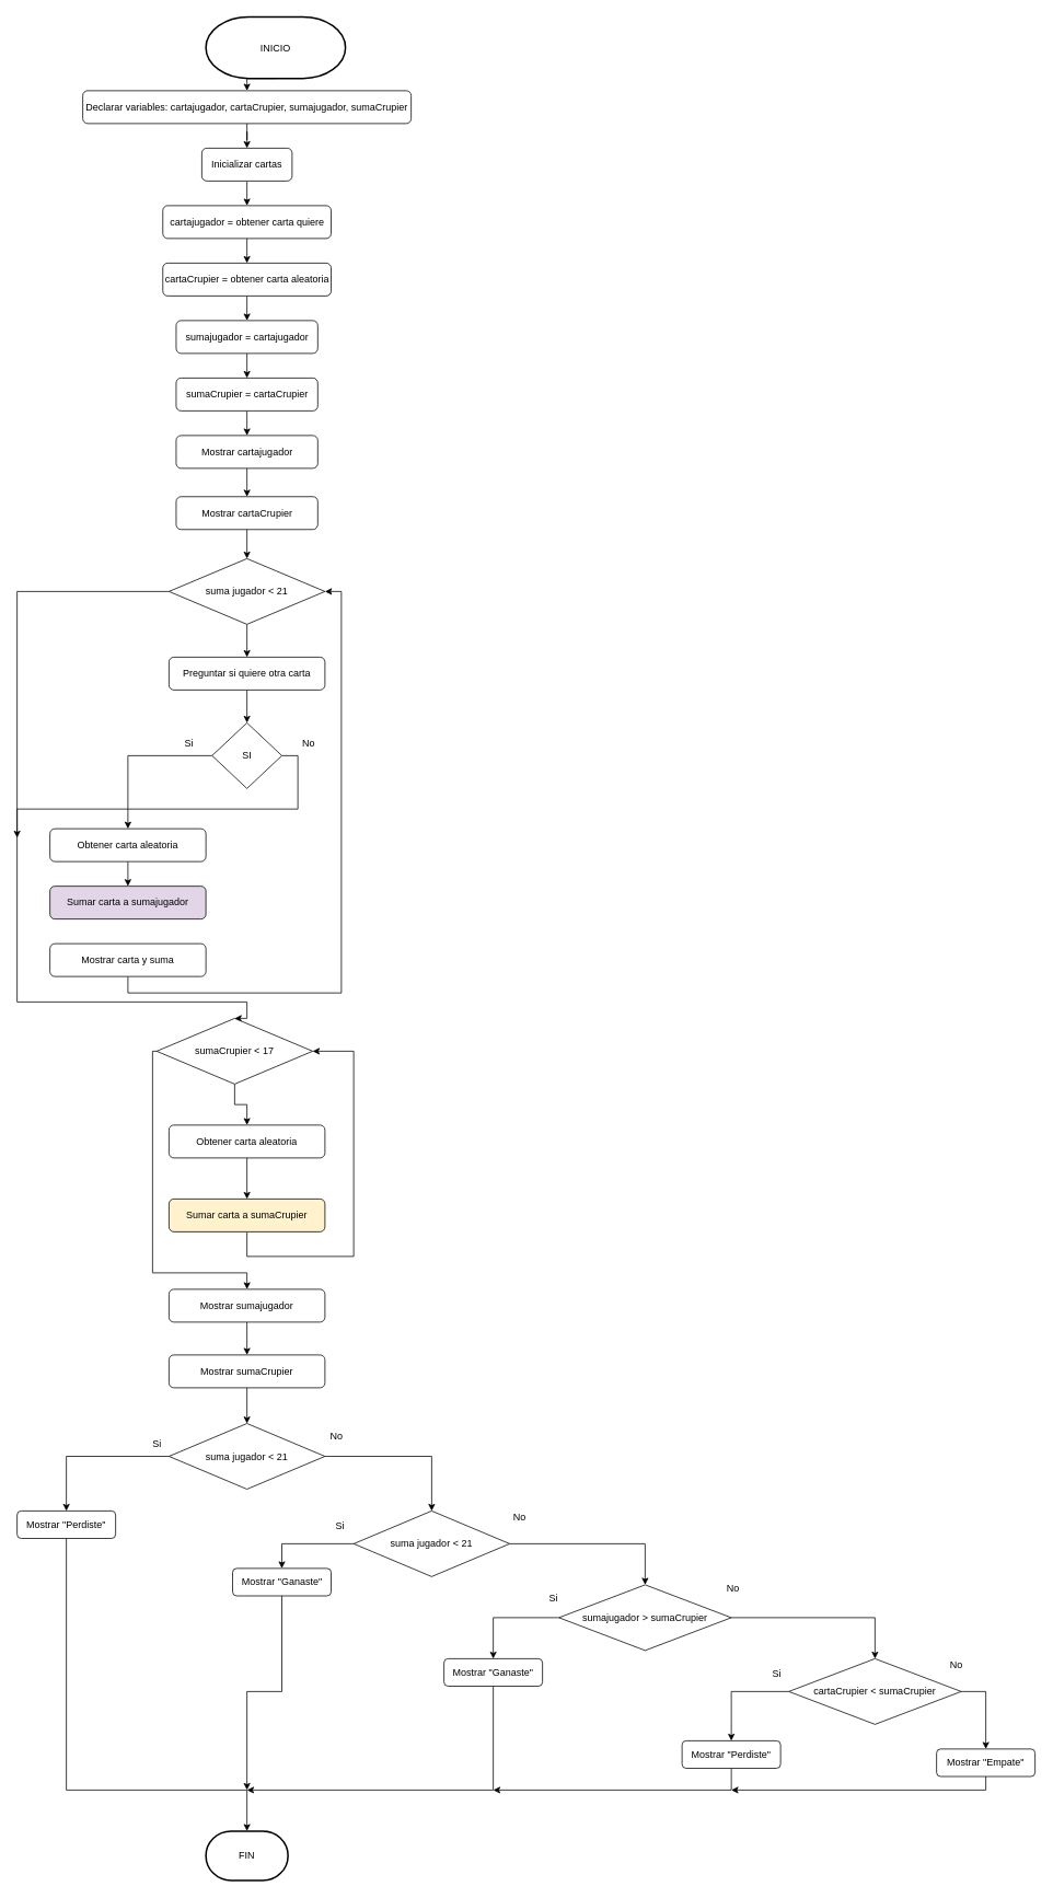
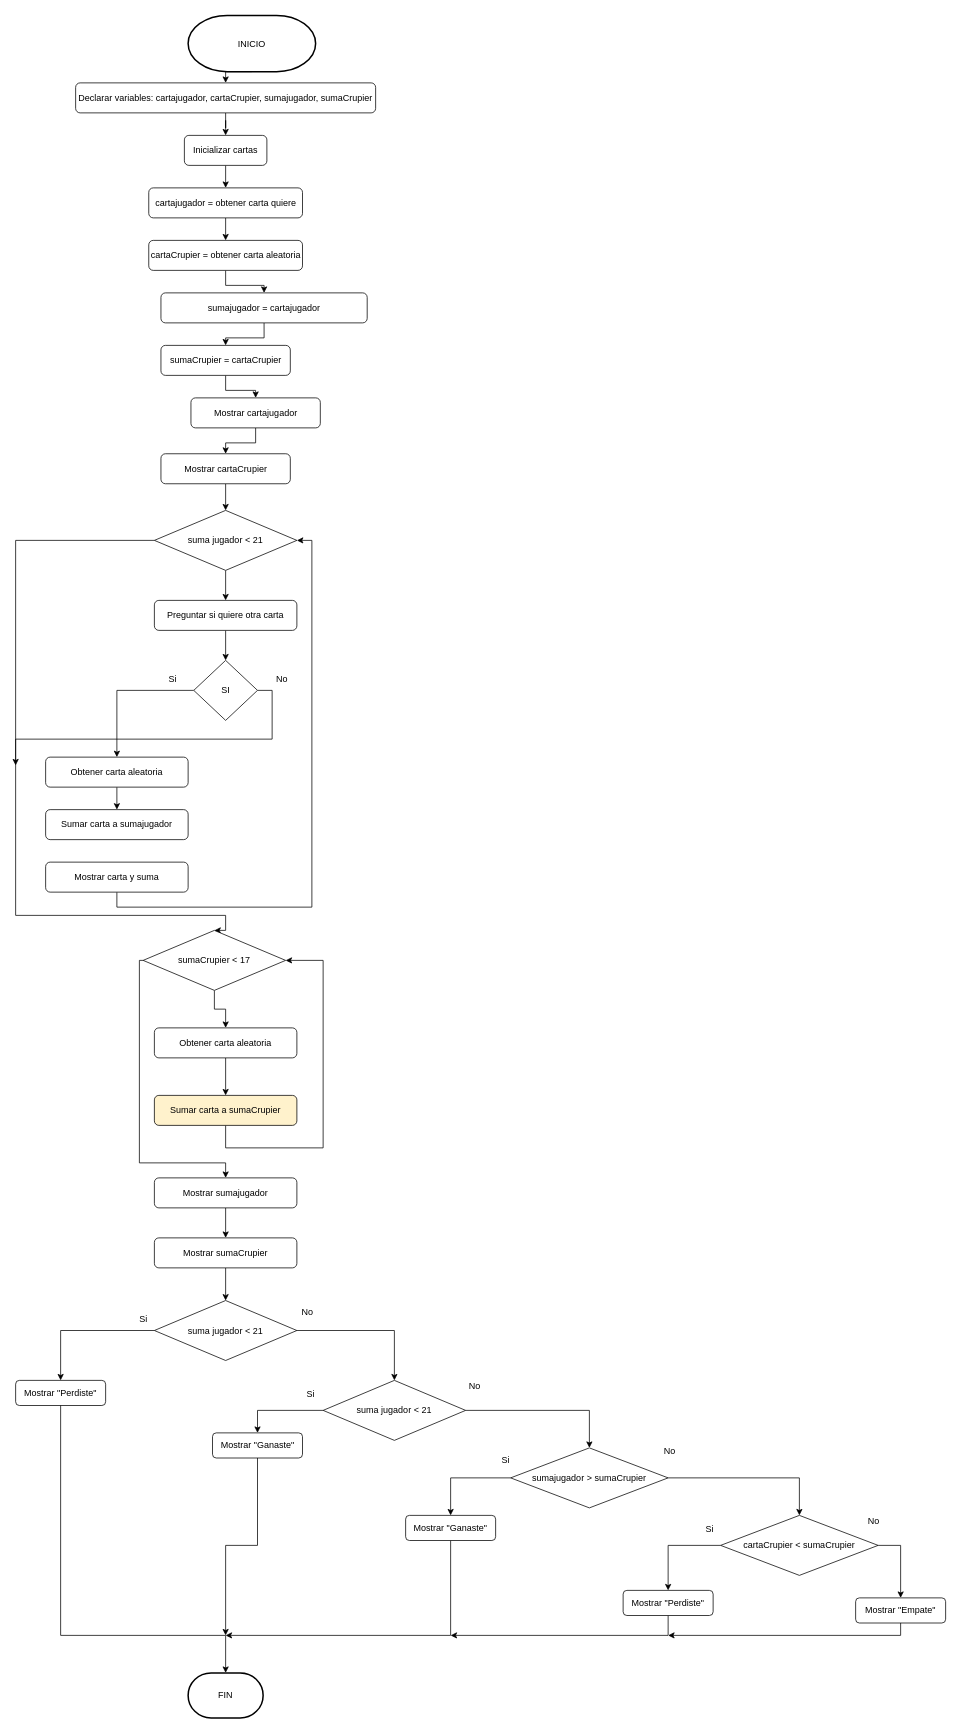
  <mxCell id="0" />
  <mxCell id="1" parent="0" />
  <mxCell id="2" style="edgeStyle=orthogonalEdgeStyle;rounded=0;orthogonalLoop=1;jettySize=auto;html=1;exitX=0.5;exitY=1;exitDx=0;exitDy=0;exitPerimeter=0;entryX=0.5;entryY=0;entryDx=0;entryDy=0;" edge="1" parent="1" source="3" target="5"><mxGeometry relative="1" as="geometry" /></mxCell>
  <mxCell id="3" value="INICIO" style="strokeWidth=2;html=1;shape=mxgraph.flowchart.terminator;whiteSpace=wrap;" vertex="1" parent="1"><mxGeometry x="250" y="20" width="170" height="75" as="geometry" /></mxCell>
  <mxCell id="4" style="edgeStyle=orthogonalEdgeStyle;rounded=0;orthogonalLoop=1;jettySize=auto;html=1;exitX=0.5;exitY=1;exitDx=0;exitDy=0;" edge="1" parent="1" source="5" target="7"><mxGeometry relative="1" as="geometry" /></mxCell>
  <mxCell id="5" value="Declarar variables: cartajugador, cartaCrupier, sumajugador, sumaCrupier" style="rounded=1;whiteSpace=wrap;html=1;" vertex="1" parent="1"><mxGeometry x="100" y="110" width="400" height="40" as="geometry" /></mxCell>
  <mxCell id="6" style="edgeStyle=orthogonalEdgeStyle;rounded=0;orthogonalLoop=1;jettySize=auto;html=1;exitX=0.5;exitY=1;exitDx=0;exitDy=0;entryX=0.5;entryY=0;entryDx=0;entryDy=0;" edge="1" parent="1" source="7" target="9"><mxGeometry relative="1" as="geometry" /></mxCell>
  <mxCell id="7" value="Inicializar cartas" style="rounded=1;whiteSpace=wrap;html=1;" vertex="1" parent="1"><mxGeometry x="245" y="180" width="110" height="40" as="geometry" /></mxCell>
  <mxCell id="8" style="edgeStyle=orthogonalEdgeStyle;rounded=0;orthogonalLoop=1;jettySize=auto;html=1;exitX=0.5;exitY=1;exitDx=0;exitDy=0;entryX=0.5;entryY=0;entryDx=0;entryDy=0;" edge="1" parent="1" source="9" target="11"><mxGeometry relative="1" as="geometry" /></mxCell>
  <mxCell id="9" value="cartajugador = obtener carta quiere" style="rounded=1;whiteSpace=wrap;html=1;" vertex="1" parent="1"><mxGeometry x="197.5" y="250" width="205" height="40" as="geometry" /></mxCell>
  <mxCell id="10" style="edgeStyle=orthogonalEdgeStyle;rounded=0;orthogonalLoop=1;jettySize=auto;html=1;exitX=0.5;exitY=1;exitDx=0;exitDy=0;entryX=0.5;entryY=0;entryDx=0;entryDy=0;" edge="1" parent="1" source="11" target="13"><mxGeometry relative="1" as="geometry" /></mxCell>
  <mxCell id="11" value="cartaCrupier = obtener carta aleatoria" style="rounded=1;whiteSpace=wrap;html=1;" vertex="1" parent="1"><mxGeometry x="197.5" y="320" width="205" height="40" as="geometry" /></mxCell>
  <mxCell id="12" style="edgeStyle=orthogonalEdgeStyle;rounded=0;orthogonalLoop=1;jettySize=auto;html=1;exitX=0.5;exitY=1;exitDx=0;exitDy=0;entryX=0.5;entryY=0;entryDx=0;entryDy=0;" edge="1" parent="1" source="13" target="15"><mxGeometry relative="1" as="geometry" /></mxCell>
- <mxCell id="13" value="sumajugador = cartajugador" style="rounded=1;whiteSpace=wrap;html=1;" vertex="1" parent="1"><mxGeometry x="213.75" y="390" width="172.5" height="40" as="geometry" /></mxCell>
+ <mxCell id="13" value="sumajugador = cartajugador" style="rounded=1;whiteSpace=wrap;html=1;" vertex="1" parent="1"><mxGeometry x="213.75" y="390" width="275" height="40" as="geometry" /></mxCell>
  <mxCell id="14" style="edgeStyle=orthogonalEdgeStyle;rounded=0;orthogonalLoop=1;jettySize=auto;html=1;exitX=0.5;exitY=1;exitDx=0;exitDy=0;entryX=0.5;entryY=0;entryDx=0;entryDy=0;" edge="1" parent="1" source="15" target="17"><mxGeometry relative="1" as="geometry" /></mxCell>
  <mxCell id="15" value="sumaCrupier = cartaCrupier" style="rounded=1;whiteSpace=wrap;html=1;" vertex="1" parent="1"><mxGeometry x="213.75" y="460" width="172.5" height="40" as="geometry" /></mxCell>
  <mxCell id="16" style="edgeStyle=orthogonalEdgeStyle;rounded=0;orthogonalLoop=1;jettySize=auto;html=1;exitX=0.5;exitY=1;exitDx=0;exitDy=0;entryX=0.5;entryY=0;entryDx=0;entryDy=0;" edge="1" parent="1" source="17" target="19"><mxGeometry relative="1" as="geometry" /></mxCell>
- <mxCell id="17" value="Mostrar cartajugador" style="rounded=1;whiteSpace=wrap;html=1;" vertex="1" parent="1"><mxGeometry x="213.75" y="530" width="172.5" height="40" as="geometry" /></mxCell>
+ <mxCell id="17" value="Mostrar cartajugador" style="rounded=1;whiteSpace=wrap;html=1;" vertex="1" parent="1"><mxGeometry x="253.75" y="530" width="172.5" height="40" as="geometry" /></mxCell>
  <mxCell id="18" style="edgeStyle=orthogonalEdgeStyle;rounded=0;orthogonalLoop=1;jettySize=auto;html=1;exitX=0.5;exitY=1;exitDx=0;exitDy=0;entryX=0.5;entryY=0;entryDx=0;entryDy=0;" edge="1" parent="1" source="19" target="22"><mxGeometry relative="1" as="geometry" /></mxCell>
  <mxCell id="19" value="Mostrar cartaCrupier" style="rounded=1;whiteSpace=wrap;html=1;" vertex="1" parent="1"><mxGeometry x="213.75" y="604.5" width="172.5" height="40" as="geometry" /></mxCell>
  <mxCell id="20" style="edgeStyle=orthogonalEdgeStyle;rounded=0;orthogonalLoop=1;jettySize=auto;html=1;exitX=0.5;exitY=1;exitDx=0;exitDy=0;entryX=0.5;entryY=0;entryDx=0;entryDy=0;" edge="1" parent="1" source="22" target="24"><mxGeometry relative="1" as="geometry" /></mxCell>
  <mxCell id="21" style="edgeStyle=orthogonalEdgeStyle;rounded=0;orthogonalLoop=1;jettySize=auto;html=1;exitX=0;exitY=0.5;exitDx=0;exitDy=0;entryX=0.5;entryY=0;entryDx=0;entryDy=0;" edge="1" parent="1" source="22" target="37"><mxGeometry relative="1" as="geometry"><mxPoint x="300" y="1220" as="targetPoint" /><Array as="points"><mxPoint x="20" y="720" /><mxPoint x="20" y="1220" /><mxPoint x="300" y="1220" /></Array></mxGeometry></mxCell>
  <mxCell id="22" value="suma jugador &amp;lt; 21" style="rhombus;whiteSpace=wrap;html=1;" vertex="1" parent="1"><mxGeometry x="205" y="680" width="190" height="80" as="geometry" /></mxCell>
  <mxCell id="23" style="edgeStyle=orthogonalEdgeStyle;rounded=0;orthogonalLoop=1;jettySize=auto;html=1;exitX=0.5;exitY=1;exitDx=0;exitDy=0;entryX=0.5;entryY=0;entryDx=0;entryDy=0;" edge="1" parent="1" source="24" target="27"><mxGeometry relative="1" as="geometry" /></mxCell>
  <mxCell id="24" value="Preguntar si quiere otra carta" style="rounded=1;whiteSpace=wrap;html=1;" vertex="1" parent="1"><mxGeometry x="205" y="800" width="190" height="40" as="geometry" /></mxCell>
  <mxCell id="25" style="edgeStyle=orthogonalEdgeStyle;rounded=0;orthogonalLoop=1;jettySize=auto;html=1;exitX=1;exitY=0.5;exitDx=0;exitDy=0;" edge="1" parent="1" source="27"><mxGeometry relative="1" as="geometry"><mxPoint x="20" y="1020" as="targetPoint" /><Array as="points"><mxPoint x="362" y="920" /><mxPoint x="362" y="985" /><mxPoint x="20" y="985" /><mxPoint x="20" y="1010" /></Array></mxGeometry></mxCell>
  <mxCell id="26" style="edgeStyle=orthogonalEdgeStyle;rounded=0;orthogonalLoop=1;jettySize=auto;html=1;exitX=0;exitY=0.5;exitDx=0;exitDy=0;entryX=0.5;entryY=0;entryDx=0;entryDy=0;" edge="1" parent="1" source="27" target="31"><mxGeometry relative="1" as="geometry" /></mxCell>
  <mxCell id="27" value="SI" style="rhombus;whiteSpace=wrap;html=1;" vertex="1" parent="1"><mxGeometry x="257.5" y="880" width="85" height="80" as="geometry" /></mxCell>
  <mxCell id="28" value="Si" style="text;html=1;align=center;verticalAlign=middle;resizable=0;points=[];autosize=1;strokeColor=none;fillColor=none;" vertex="1" parent="1"><mxGeometry x="213.75" y="890" width="30" height="30" as="geometry" /></mxCell>
  <mxCell id="29" value="No" style="text;html=1;align=center;verticalAlign=middle;resizable=0;points=[];autosize=1;strokeColor=none;fillColor=none;" vertex="1" parent="1"><mxGeometry x="355" y="890" width="40" height="30" as="geometry" /></mxCell>
  <mxCell id="30" style="edgeStyle=orthogonalEdgeStyle;rounded=0;orthogonalLoop=1;jettySize=auto;html=1;exitX=0.5;exitY=1;exitDx=0;exitDy=0;entryX=0.5;entryY=0;entryDx=0;entryDy=0;" edge="1" parent="1" source="31" target="32"><mxGeometry relative="1" as="geometry" /></mxCell>
  <mxCell id="31" value="Obtener carta aleatoria" style="rounded=1;whiteSpace=wrap;html=1;" vertex="1" parent="1"><mxGeometry x="60" y="1009" width="190" height="40" as="geometry" /></mxCell>
- <mxCell id="32" value="Sumar carta a sumajugador" style="rounded=1;whiteSpace=wrap;html=1;fillColor=#e1d5e7;" vertex="1" parent="1"><mxGeometry x="60" y="1079" width="190" height="40" as="geometry" /></mxCell>
+ <mxCell id="32" value="Sumar carta a sumajugador" style="rounded=1;whiteSpace=wrap;html=1;" vertex="1" parent="1"><mxGeometry x="60" y="1079" width="190" height="40" as="geometry" /></mxCell>
  <mxCell id="33" style="edgeStyle=orthogonalEdgeStyle;rounded=0;orthogonalLoop=1;jettySize=auto;html=1;exitX=0.5;exitY=1;exitDx=0;exitDy=0;entryX=1;entryY=0.5;entryDx=0;entryDy=0;" edge="1" parent="1" source="34" target="22"><mxGeometry relative="1" as="geometry" /></mxCell>
  <mxCell id="34" value="Mostrar carta y suma" style="rounded=1;whiteSpace=wrap;html=1;" vertex="1" parent="1"><mxGeometry x="60" y="1149" width="190" height="40" as="geometry" /></mxCell>
  <mxCell id="35" style="edgeStyle=orthogonalEdgeStyle;rounded=0;orthogonalLoop=1;jettySize=auto;html=1;exitX=0.5;exitY=1;exitDx=0;exitDy=0;entryX=0.5;entryY=0;entryDx=0;entryDy=0;" edge="1" parent="1" source="37" target="39"><mxGeometry relative="1" as="geometry" /></mxCell>
  <mxCell id="36" style="edgeStyle=orthogonalEdgeStyle;rounded=0;orthogonalLoop=1;jettySize=auto;html=1;exitX=0;exitY=0.5;exitDx=0;exitDy=0;entryX=0.5;entryY=0;entryDx=0;entryDy=0;" edge="1" parent="1" source="37" target="43"><mxGeometry relative="1" as="geometry"><Array as="points"><mxPoint x="185" y="1280" /><mxPoint x="185" y="1550" /><mxPoint x="300" y="1550" /></Array></mxGeometry></mxCell>
  <mxCell id="37" value="sumaCrupier &amp;lt; 17" style="rhombus;whiteSpace=wrap;html=1;" vertex="1" parent="1"><mxGeometry x="190" y="1240" width="190" height="80" as="geometry" /></mxCell>
  <mxCell id="38" style="edgeStyle=orthogonalEdgeStyle;rounded=0;orthogonalLoop=1;jettySize=auto;html=1;exitX=0.5;exitY=1;exitDx=0;exitDy=0;entryX=0.5;entryY=0;entryDx=0;entryDy=0;" edge="1" parent="1" source="39" target="41"><mxGeometry relative="1" as="geometry" /></mxCell>
  <mxCell id="39" value="Obtener carta aleatoria" style="rounded=1;whiteSpace=wrap;html=1;" vertex="1" parent="1"><mxGeometry x="205" y="1370" width="190" height="40" as="geometry" /></mxCell>
  <mxCell id="40" style="edgeStyle=orthogonalEdgeStyle;rounded=0;orthogonalLoop=1;jettySize=auto;html=1;exitX=0.5;exitY=1;exitDx=0;exitDy=0;entryX=1;entryY=0.5;entryDx=0;entryDy=0;" edge="1" parent="1" source="41" target="37"><mxGeometry relative="1" as="geometry"><Array as="points"><mxPoint x="300" y="1530" /><mxPoint x="430" y="1530" /><mxPoint x="430" y="1280" /></Array></mxGeometry></mxCell>
  <mxCell id="41" value="Sumar carta a sumaCrupier" style="rounded=1;whiteSpace=wrap;html=1;fillColor=#fff2cc;" vertex="1" parent="1"><mxGeometry x="205" y="1460" width="190" height="40" as="geometry" /></mxCell>
  <mxCell id="42" style="edgeStyle=orthogonalEdgeStyle;rounded=0;orthogonalLoop=1;jettySize=auto;html=1;exitX=0.5;exitY=1;exitDx=0;exitDy=0;entryX=0.5;entryY=0;entryDx=0;entryDy=0;" edge="1" parent="1" source="43" target="45"><mxGeometry relative="1" as="geometry" /></mxCell>
  <mxCell id="43" value="Mostrar sumajugador" style="rounded=1;whiteSpace=wrap;html=1;" vertex="1" parent="1"><mxGeometry x="205" y="1570" width="190" height="40" as="geometry" /></mxCell>
  <mxCell id="44" style="edgeStyle=orthogonalEdgeStyle;rounded=0;orthogonalLoop=1;jettySize=auto;html=1;exitX=0.5;exitY=1;exitDx=0;exitDy=0;entryX=0.5;entryY=0;entryDx=0;entryDy=0;" edge="1" parent="1" source="45" target="48"><mxGeometry relative="1" as="geometry" /></mxCell>
  <mxCell id="45" value="Mostrar sumaCrupier" style="rounded=1;whiteSpace=wrap;html=1;" vertex="1" parent="1"><mxGeometry x="205" y="1650" width="190" height="40" as="geometry" /></mxCell>
  <mxCell id="46" style="edgeStyle=orthogonalEdgeStyle;rounded=0;orthogonalLoop=1;jettySize=auto;html=1;exitX=0;exitY=0.5;exitDx=0;exitDy=0;entryX=0.5;entryY=0;entryDx=0;entryDy=0;" edge="1" parent="1" source="48" target="49"><mxGeometry relative="1" as="geometry" /></mxCell>
  <mxCell id="47" style="edgeStyle=orthogonalEdgeStyle;rounded=0;orthogonalLoop=1;jettySize=auto;html=1;exitX=1;exitY=0.5;exitDx=0;exitDy=0;entryX=0.5;entryY=0;entryDx=0;entryDy=0;" edge="1" parent="1" source="48" target="52"><mxGeometry relative="1" as="geometry" /></mxCell>
  <mxCell id="48" value="suma jugador &amp;lt; 21" style="rhombus;whiteSpace=wrap;html=1;" vertex="1" parent="1"><mxGeometry x="205" y="1733.5" width="190" height="80" as="geometry" /></mxCell>
  <mxCell id="49" value="Mostrar &quot;Perdiste&quot;" style="rounded=1;whiteSpace=wrap;html=1;" vertex="1" parent="1"><mxGeometry x="20" y="1840" width="120" height="33.5" as="geometry" /></mxCell>
  <mxCell id="50" style="edgeStyle=orthogonalEdgeStyle;rounded=0;orthogonalLoop=1;jettySize=auto;html=1;exitX=0;exitY=0.5;exitDx=0;exitDy=0;entryX=0.5;entryY=0;entryDx=0;entryDy=0;" edge="1" parent="1" source="52" target="54"><mxGeometry relative="1" as="geometry" /></mxCell>
  <mxCell id="51" style="edgeStyle=orthogonalEdgeStyle;rounded=0;orthogonalLoop=1;jettySize=auto;html=1;exitX=1;exitY=0.5;exitDx=0;exitDy=0;entryX=0.5;entryY=0;entryDx=0;entryDy=0;" edge="1" parent="1" source="52" target="57"><mxGeometry relative="1" as="geometry" /></mxCell>
  <mxCell id="52" value="suma jugador &amp;lt; 21" style="rhombus;whiteSpace=wrap;html=1;" vertex="1" parent="1"><mxGeometry x="430" y="1840" width="190" height="80" as="geometry" /></mxCell>
  <mxCell id="53" style="edgeStyle=orthogonalEdgeStyle;rounded=0;orthogonalLoop=1;jettySize=auto;html=1;exitX=0.5;exitY=1;exitDx=0;exitDy=0;" edge="1" parent="1" source="54"><mxGeometry relative="1" as="geometry"><mxPoint x="300" y="2180" as="targetPoint" /><Array as="points"><mxPoint x="342" y="2060" /><mxPoint x="300" y="2060" /></Array></mxGeometry></mxCell>
  <mxCell id="54" value="Mostrar &quot;Ganaste&quot;" style="rounded=1;whiteSpace=wrap;html=1;" vertex="1" parent="1"><mxGeometry x="282.5" y="1910" width="120" height="33.5" as="geometry" /></mxCell>
  <mxCell id="55" style="edgeStyle=orthogonalEdgeStyle;rounded=0;orthogonalLoop=1;jettySize=auto;html=1;exitX=0;exitY=0.5;exitDx=0;exitDy=0;entryX=0.5;entryY=0;entryDx=0;entryDy=0;" edge="1" parent="1" source="57" target="62"><mxGeometry relative="1" as="geometry" /></mxCell>
  <mxCell id="56" style="edgeStyle=orthogonalEdgeStyle;rounded=0;orthogonalLoop=1;jettySize=auto;html=1;exitX=1;exitY=0.5;exitDx=0;exitDy=0;entryX=0.5;entryY=0;entryDx=0;entryDy=0;" edge="1" parent="1" source="57" target="60"><mxGeometry relative="1" as="geometry" /></mxCell>
  <mxCell id="57" value="sumajugador &amp;gt; sumaCrupier" style="rhombus;whiteSpace=wrap;html=1;" vertex="1" parent="1"><mxGeometry x="680" y="1930" width="210" height="80" as="geometry" /></mxCell>
  <mxCell id="58" style="edgeStyle=orthogonalEdgeStyle;rounded=0;orthogonalLoop=1;jettySize=auto;html=1;exitX=0;exitY=0.5;exitDx=0;exitDy=0;entryX=0.5;entryY=0;entryDx=0;entryDy=0;" edge="1" parent="1" source="60" target="64"><mxGeometry relative="1" as="geometry" /></mxCell>
  <mxCell id="59" style="edgeStyle=orthogonalEdgeStyle;rounded=0;orthogonalLoop=1;jettySize=auto;html=1;exitX=1;exitY=0.5;exitDx=0;exitDy=0;entryX=0.5;entryY=0;entryDx=0;entryDy=0;" edge="1" parent="1" source="60" target="66"><mxGeometry relative="1" as="geometry" /></mxCell>
  <mxCell id="60" value="cartaCrupier &amp;lt; sumaCrupier" style="rhombus;whiteSpace=wrap;html=1;" vertex="1" parent="1"><mxGeometry x="960" y="2020" width="210" height="80" as="geometry" /></mxCell>
  <mxCell id="61" style="edgeStyle=orthogonalEdgeStyle;rounded=0;orthogonalLoop=1;jettySize=auto;html=1;exitX=0.5;exitY=1;exitDx=0;exitDy=0;" edge="1" parent="1" source="62"><mxGeometry relative="1" as="geometry"><mxPoint x="300" y="2180" as="targetPoint" /><Array as="points"><mxPoint x="600" y="2180" /></Array></mxGeometry></mxCell>
  <mxCell id="62" value="Mostrar &quot;Ganaste&quot;" style="rounded=1;whiteSpace=wrap;html=1;" vertex="1" parent="1"><mxGeometry x="540" y="2020" width="120" height="33.5" as="geometry" /></mxCell>
  <mxCell id="63" style="edgeStyle=orthogonalEdgeStyle;rounded=0;orthogonalLoop=1;jettySize=auto;html=1;exitX=0.5;exitY=1;exitDx=0;exitDy=0;" edge="1" parent="1" source="64"><mxGeometry relative="1" as="geometry"><mxPoint x="600" y="2180" as="targetPoint" /><Array as="points"><mxPoint x="890" y="2180" /></Array></mxGeometry></mxCell>
  <mxCell id="64" value="Mostrar &quot;Perdiste&quot;" style="rounded=1;whiteSpace=wrap;html=1;" vertex="1" parent="1"><mxGeometry x="830" y="2120" width="120" height="33.5" as="geometry" /></mxCell>
  <mxCell id="65" style="edgeStyle=orthogonalEdgeStyle;rounded=0;orthogonalLoop=1;jettySize=auto;html=1;exitX=0.5;exitY=1;exitDx=0;exitDy=0;" edge="1" parent="1" source="66"><mxGeometry relative="1" as="geometry"><mxPoint x="890" y="2180" as="targetPoint" /><Array as="points"><mxPoint x="1200" y="2180" /></Array></mxGeometry></mxCell>
  <mxCell id="66" value="Mostrar &quot;Empate&quot;" style="rounded=1;whiteSpace=wrap;html=1;" vertex="1" parent="1"><mxGeometry x="1140" y="2130" width="120" height="33.5" as="geometry" /></mxCell>
  <mxCell id="67" value="FIN" style="strokeWidth=2;html=1;shape=mxgraph.flowchart.terminator;whiteSpace=wrap;" vertex="1" parent="1"><mxGeometry x="250" y="2230" width="100" height="60" as="geometry" /></mxCell>
  <mxCell id="68" style="edgeStyle=orthogonalEdgeStyle;rounded=0;orthogonalLoop=1;jettySize=auto;html=1;exitX=0.5;exitY=1;exitDx=0;exitDy=0;entryX=0.5;entryY=0;entryDx=0;entryDy=0;entryPerimeter=0;" edge="1" parent="1" source="49" target="67"><mxGeometry relative="1" as="geometry"><Array as="points"><mxPoint x="80" y="2180" /><mxPoint x="300" y="2180" /></Array></mxGeometry></mxCell>
  <mxCell id="69" value="Si" style="text;html=1;align=center;verticalAlign=middle;resizable=0;points=[];autosize=1;strokeColor=none;fillColor=none;" vertex="1" parent="1"><mxGeometry x="175" y="1744" width="30" height="30" as="geometry" /></mxCell>
  <mxCell id="70" value="No" style="text;html=1;align=center;verticalAlign=middle;resizable=0;points=[];autosize=1;strokeColor=none;fillColor=none;" vertex="1" parent="1"><mxGeometry x="389" y="1733.5" width="40" height="30" as="geometry" /></mxCell>
  <mxCell id="71" value="Si" style="text;html=1;align=center;verticalAlign=middle;resizable=0;points=[];autosize=1;strokeColor=none;fillColor=none;" vertex="1" parent="1"><mxGeometry x="398" y="1843.5" width="30" height="30" as="geometry" /></mxCell>
  <mxCell id="72" value="No" style="text;html=1;align=center;verticalAlign=middle;resizable=0;points=[];autosize=1;strokeColor=none;fillColor=none;" vertex="1" parent="1"><mxGeometry x="612" y="1833" width="40" height="30" as="geometry" /></mxCell>
  <mxCell id="73" value="Si" style="text;html=1;align=center;verticalAlign=middle;resizable=0;points=[];autosize=1;strokeColor=none;fillColor=none;" vertex="1" parent="1"><mxGeometry x="658" y="1930.5" width="30" height="30" as="geometry" /></mxCell>
  <mxCell id="74" value="No" style="text;html=1;align=center;verticalAlign=middle;resizable=0;points=[];autosize=1;strokeColor=none;fillColor=none;" vertex="1" parent="1"><mxGeometry x="872" y="1920" width="40" height="30" as="geometry" /></mxCell>
  <mxCell id="75" value="Si" style="text;html=1;align=center;verticalAlign=middle;resizable=0;points=[];autosize=1;strokeColor=none;fillColor=none;" vertex="1" parent="1"><mxGeometry x="930" y="2023.5" width="30" height="30" as="geometry" /></mxCell>
  <mxCell id="76" value="No" style="text;html=1;align=center;verticalAlign=middle;resizable=0;points=[];autosize=1;strokeColor=none;fillColor=none;" vertex="1" parent="1"><mxGeometry x="1144" y="2013" width="40" height="30" as="geometry" /></mxCell>
